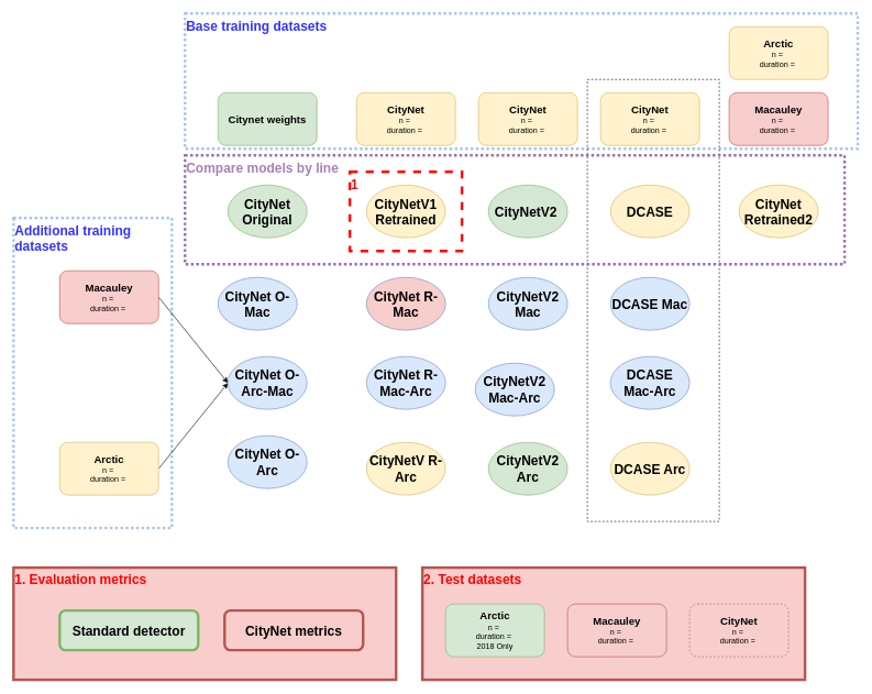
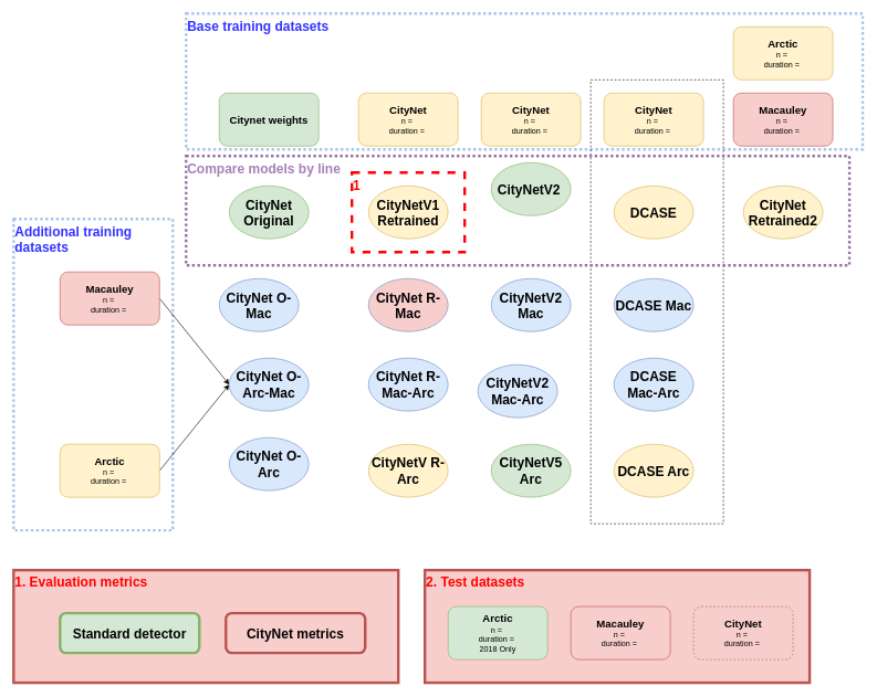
  <mxCell id="0" />
  <mxCell id="1" parent="0" />
  <mxCell id="2" value="&lt;b&gt;&lt;font style=&quot;font-size: 20px&quot; color=&quot;#3333ff&quot;&gt;Base training datasets&lt;/font&gt;&lt;/b&gt;" style="rounded=0;whiteSpace=wrap;html=1;dashed=1;strokeWidth=4;dashPattern=1 1;align=left;verticalAlign=top;fillColor=none;strokeColor=#A9C4EB;" vertex="1" parent="1"><mxGeometry x="280" y="20" width="1020" height="205" as="geometry" /></mxCell>
  <mxCell id="3" value="&lt;b&gt;&lt;font style=&quot;font-size: 20px&quot; color=&quot;#3333ff&quot;&gt;Additional training datasets&lt;/font&gt;&lt;/b&gt;" style="rounded=0;whiteSpace=wrap;html=1;dashed=1;strokeWidth=4;dashPattern=1 1;align=left;verticalAlign=top;fillColor=none;strokeColor=#A9C4EB;" vertex="1" parent="1"><mxGeometry x="20" y="330" width="240" height="470" as="geometry" /></mxCell>
  <mxCell id="4" value="&lt;b&gt;&lt;font style=&quot;font-size: 20px&quot; color=&quot;#ff0000&quot;&gt;1&lt;/font&gt;&lt;/b&gt;" style="rounded=0;whiteSpace=wrap;html=1;dashed=1;fillColor=none;strokeColor=#FF0000;strokeWidth=4;align=left;verticalAlign=top;" vertex="1" parent="1"><mxGeometry x="530" y="260" width="170" height="120" as="geometry" /></mxCell>
  <mxCell id="5" value="" style="rounded=0;whiteSpace=wrap;html=1;fillColor=none;dashed=1;" vertex="1" parent="1"><mxGeometry x="890" y="120" width="200" height="670" as="geometry" /></mxCell>
  <mxCell id="6" style="edgeStyle=none;rounded=0;orthogonalLoop=1;jettySize=auto;html=1;exitX=1;exitY=0.5;exitDx=0;exitDy=0;entryX=0;entryY=0.5;entryDx=0;entryDy=0;" edge="1" parent="1" source="7" target="19"><mxGeometry relative="1" as="geometry" /></mxCell>
  <mxCell id="7" value="&lt;b&gt;&lt;font style=&quot;font-size: 16px&quot;&gt;Macauley&lt;/font&gt;&lt;/b&gt;&lt;br&gt;n =&amp;nbsp;&lt;br&gt;duration =&amp;nbsp;" style="rounded=1;whiteSpace=wrap;html=1;fillColor=#f8cecc;strokeColor=#b85450;" vertex="1" parent="1"><mxGeometry x="90" y="410" width="150" height="80" as="geometry" /></mxCell>
  <mxCell id="8" value="&lt;b&gt;&lt;font style=&quot;font-size: 16px&quot;&gt;CityNet&lt;/font&gt;&lt;/b&gt;&lt;br&gt;n =&amp;nbsp;&lt;br&gt;duration =&amp;nbsp;" style="rounded=1;whiteSpace=wrap;html=1;fillColor=#fff2cc;strokeColor=#d6b656;" vertex="1" parent="1"><mxGeometry x="540" y="140" width="150" height="80" as="geometry" /></mxCell>
  <mxCell id="9" style="edgeStyle=none;rounded=0;orthogonalLoop=1;jettySize=auto;html=1;exitX=1;exitY=0.5;exitDx=0;exitDy=0;entryX=0;entryY=0.5;entryDx=0;entryDy=0;" edge="1" parent="1" source="10" target="19"><mxGeometry relative="1" as="geometry" /></mxCell>
  <mxCell id="10" value="&lt;b&gt;&lt;font style=&quot;font-size: 16px&quot;&gt;Arctic&lt;/font&gt;&lt;/b&gt;&lt;br&gt;n =&amp;nbsp;&lt;br&gt;duration =&amp;nbsp;" style="rounded=1;whiteSpace=wrap;html=1;fillColor=#fff2cc;strokeColor=#d6b656;" vertex="1" parent="1"><mxGeometry x="90" y="670" width="150" height="80" as="geometry" /></mxCell>
  <mxCell id="11" value="&lt;span style=&quot;font-size: 16px&quot;&gt;&lt;b&gt;Citynet weights&lt;/b&gt;&lt;/span&gt;" style="rounded=1;whiteSpace=wrap;html=1;fillColor=#d5e8d4;strokeColor=#82b366;" vertex="1" parent="1"><mxGeometry x="330" y="140" width="150" height="80" as="geometry" /></mxCell>
  <mxCell id="12" value="&lt;b&gt;&lt;font style=&quot;font-size: 20px&quot;&gt;CityNet Original&lt;/font&gt;&lt;/b&gt;" style="ellipse;whiteSpace=wrap;html=1;fillColor=#d5e8d4;strokeColor=#82b366;" vertex="1" parent="1"><mxGeometry x="345" y="280" width="120" height="80" as="geometry" /></mxCell>
  <mxCell id="13" value="&lt;b&gt;&lt;font style=&quot;font-size: 20px&quot;&gt;CityNetV1 Retrained&lt;br&gt;&lt;/font&gt;&lt;/b&gt;" style="ellipse;whiteSpace=wrap;html=1;fillColor=#fff2cc;strokeColor=#d6b656;" vertex="1" parent="1"><mxGeometry x="555" y="280" width="120" height="80" as="geometry" /></mxCell>
  <mxCell id="14" value="&lt;b&gt;&lt;font style=&quot;font-size: 20px&quot;&gt;CityNet R-Mac&lt;/font&gt;&lt;/b&gt;" style="ellipse;whiteSpace=wrap;html=1;fillColor=#f8cecc;strokeColor=#6c8ebf;" vertex="1" parent="1"><mxGeometry x="555" y="420" width="120" height="80" as="geometry" /></mxCell>
  <mxCell id="15" value="&lt;b&gt;&lt;font style=&quot;font-size: 20px&quot;&gt;CityNet O-Arc&lt;br&gt;&lt;/font&gt;&lt;/b&gt;" style="ellipse;whiteSpace=wrap;html=1;fillColor=#dae8fc;strokeColor=#6c8ebf;" vertex="1" parent="1"><mxGeometry x="345" y="660" width="120" height="80" as="geometry" /></mxCell>
  <mxCell id="16" value="&lt;b&gt;&lt;font style=&quot;font-size: 20px&quot;&gt;CityNet O-Mac&lt;/font&gt;&lt;/b&gt;" style="ellipse;whiteSpace=wrap;html=1;fillColor=#dae8fc;strokeColor=#6c8ebf;" vertex="1" parent="1"><mxGeometry x="330" y="420" width="120" height="80" as="geometry" /></mxCell>
  <mxCell id="17" value="&lt;b&gt;&lt;font style=&quot;font-size: 20px&quot;&gt;CityNetV R-Arc&lt;/font&gt;&lt;/b&gt;" style="ellipse;whiteSpace=wrap;html=1;fillColor=#fff2cc;strokeColor=#d6b656;" vertex="1" parent="1"><mxGeometry x="555" y="670" width="120" height="80" as="geometry" /></mxCell>
  <mxCell id="18" value="&lt;b&gt;&lt;font style=&quot;font-size: 20px&quot;&gt;CityNet R-Mac-Arc&lt;br&gt;&lt;/font&gt;&lt;/b&gt;" style="ellipse;whiteSpace=wrap;html=1;fillColor=#dae8fc;strokeColor=#6c8ebf;" vertex="1" parent="1"><mxGeometry x="555" y="540" width="120" height="80" as="geometry" /></mxCell>
  <mxCell id="19" value="&lt;b&gt;&lt;font style=&quot;font-size: 20px&quot;&gt;CityNet O-Arc-Mac&lt;br&gt;&lt;/font&gt;&lt;/b&gt;" style="ellipse;whiteSpace=wrap;html=1;fillColor=#dae8fc;strokeColor=#6c8ebf;" vertex="1" parent="1"><mxGeometry x="345" y="540" width="120" height="80" as="geometry" /></mxCell>
  <mxCell id="20" value="&lt;b&gt;&lt;font style=&quot;font-size: 16px&quot;&gt;CityNet&lt;/font&gt;&lt;/b&gt;&lt;br&gt;n =&amp;nbsp;&lt;br&gt;duration =&amp;nbsp;" style="rounded=1;whiteSpace=wrap;html=1;fillColor=#fff2cc;strokeColor=#d6b656;" vertex="1" parent="1"><mxGeometry x="725" y="140" width="150" height="80" as="geometry" /></mxCell>
- <mxCell id="21" value="&lt;b&gt;&lt;font style=&quot;font-size: 20px&quot;&gt;CityNetV2&amp;nbsp;&lt;br&gt;&lt;/font&gt;&lt;/b&gt;" style="ellipse;whiteSpace=wrap;html=1;fillColor=#d5e8d4;strokeColor=#82b366;" vertex="1" parent="1"><mxGeometry x="740" y="280" width="120" height="80" as="geometry" /></mxCell>
+ <mxCell id="21" value="&lt;b&gt;&lt;font style=&quot;font-size: 20px&quot;&gt;CityNetV2&amp;nbsp;&lt;br&gt;&lt;/font&gt;&lt;/b&gt;" style="ellipse;whiteSpace=wrap;html=1;fillColor=#d5e8d4;strokeColor=#82b366;" vertex="1" parent="1"><mxGeometry x="740" y="245" width="120" height="80" as="geometry" /></mxCell>
  <mxCell id="22" value="&lt;b&gt;&lt;font style=&quot;font-size: 20px&quot;&gt;CityNetV2 Mac&lt;/font&gt;&lt;/b&gt;" style="ellipse;whiteSpace=wrap;html=1;fillColor=#dae8fc;strokeColor=#6c8ebf;" vertex="1" parent="1"><mxGeometry x="740" y="420" width="120" height="80" as="geometry" /></mxCell>
- <mxCell id="23" value="&lt;b&gt;&lt;font style=&quot;font-size: 20px&quot;&gt;CityNetV2&lt;br&gt;Arc&lt;/font&gt;&lt;/b&gt;" style="ellipse;whiteSpace=wrap;html=1;fillColor=#d5e8d4;strokeColor=#82b366;" vertex="1" parent="1"><mxGeometry x="740" y="670" width="120" height="80" as="geometry" /></mxCell>
+ <mxCell id="23" value="&lt;b&gt;&lt;font style=&quot;font-size: 20px&quot;&gt;CityNetV5&lt;br&gt;Arc&lt;/font&gt;&lt;/b&gt;" style="ellipse;whiteSpace=wrap;html=1;fillColor=#d5e8d4;strokeColor=#82b366;" vertex="1" parent="1"><mxGeometry x="740" y="670" width="120" height="80" as="geometry" /></mxCell>
  <mxCell id="24" value="&lt;b&gt;&lt;font style=&quot;font-size: 20px&quot;&gt;CityNetV2 Mac-Arc&lt;br&gt;&lt;/font&gt;&lt;/b&gt;" style="ellipse;whiteSpace=wrap;html=1;fillColor=#dae8fc;strokeColor=#6c8ebf;" vertex="1" parent="1"><mxGeometry x="720" y="550" width="120" height="80" as="geometry" /></mxCell>
  <mxCell id="25" value="&lt;b&gt;&lt;font style=&quot;font-size: 16px&quot;&gt;CityNet&lt;/font&gt;&lt;/b&gt;&lt;br&gt;n =&amp;nbsp;&lt;br&gt;duration =&amp;nbsp;" style="rounded=1;whiteSpace=wrap;html=1;fillColor=#fff2cc;strokeColor=#d6b656;" vertex="1" parent="1"><mxGeometry x="910" y="140" width="150" height="80" as="geometry" /></mxCell>
  <mxCell id="26" value="&lt;b&gt;&lt;font style=&quot;font-size: 20px&quot;&gt;DCASE&lt;br&gt;&lt;/font&gt;&lt;/b&gt;" style="ellipse;whiteSpace=wrap;html=1;fillColor=#fff2cc;strokeColor=#d6b656;" vertex="1" parent="1"><mxGeometry x="925" y="280" width="120" height="80" as="geometry" /></mxCell>
  <mxCell id="27" value="&lt;b&gt;&lt;font style=&quot;font-size: 20px&quot;&gt;DCASE Mac&lt;/font&gt;&lt;/b&gt;" style="ellipse;whiteSpace=wrap;html=1;fillColor=#dae8fc;strokeColor=#6c8ebf;" vertex="1" parent="1"><mxGeometry x="925" y="420" width="120" height="80" as="geometry" /></mxCell>
  <mxCell id="28" value="&lt;b&gt;&lt;font style=&quot;font-size: 20px&quot;&gt;DCASE Arc&lt;/font&gt;&lt;/b&gt;" style="ellipse;whiteSpace=wrap;html=1;fillColor=#fff2cc;strokeColor=#d6b656;" vertex="1" parent="1"><mxGeometry x="925" y="670" width="120" height="80" as="geometry" /></mxCell>
  <mxCell id="29" value="&lt;b&gt;&lt;font style=&quot;font-size: 20px&quot;&gt;DCASE Mac-Arc&lt;br&gt;&lt;/font&gt;&lt;/b&gt;" style="ellipse;whiteSpace=wrap;html=1;fillColor=#dae8fc;strokeColor=#6c8ebf;" vertex="1" parent="1"><mxGeometry x="925" y="540" width="120" height="80" as="geometry" /></mxCell>
  <mxCell id="30" value="&lt;b&gt;&lt;font style=&quot;font-size: 20px&quot; color=&quot;#a680b8&quot;&gt;Compare models by line&lt;/font&gt;&lt;/b&gt;" style="rounded=0;whiteSpace=wrap;html=1;dashed=1;strokeColor=#9673a6;strokeWidth=4;dashPattern=1 1;fillColor=none;align=left;verticalAlign=top;" vertex="1" parent="1"><mxGeometry x="280" y="235" width="1000" height="165" as="geometry" /></mxCell>
  <mxCell id="31" value="&lt;b&gt;&lt;font style=&quot;font-size: 20px&quot;&gt;CityNet Retrained2&lt;br&gt;&lt;/font&gt;&lt;/b&gt;" style="ellipse;whiteSpace=wrap;html=1;fillColor=#fff2cc;strokeColor=#d6b656;" vertex="1" parent="1"><mxGeometry x="1120" y="280" width="120" height="80" as="geometry" /></mxCell>
  <mxCell id="32" value="&lt;b&gt;&lt;font style=&quot;font-size: 16px&quot;&gt;Macauley&lt;/font&gt;&lt;/b&gt;&lt;br&gt;n =&amp;nbsp;&lt;br&gt;duration =&amp;nbsp;" style="rounded=1;whiteSpace=wrap;html=1;fillColor=#f8cecc;strokeColor=#b85450;" vertex="1" parent="1"><mxGeometry x="1105" y="140" width="150" height="80" as="geometry" /></mxCell>
  <mxCell id="33" value="&lt;b&gt;&lt;font style=&quot;font-size: 16px&quot;&gt;Arctic&lt;/font&gt;&lt;/b&gt;&lt;br&gt;n =&amp;nbsp;&lt;br&gt;duration =&amp;nbsp;" style="rounded=1;whiteSpace=wrap;html=1;fillColor=#fff2cc;strokeColor=#d6b656;" vertex="1" parent="1"><mxGeometry x="1105" y="40" width="150" height="80" as="geometry" /></mxCell>
  <mxCell id="34" value="&lt;b&gt;&lt;font style=&quot;font-size: 20px&quot; color=&quot;#ff0000&quot;&gt;1. Evaluation metrics&lt;/font&gt;&lt;/b&gt;" style="rounded=0;whiteSpace=wrap;html=1;strokeWidth=4;align=left;verticalAlign=top;fillColor=#f8cecc;strokeColor=#b85450;" vertex="1" parent="1"><mxGeometry x="20" y="860" width="580" height="170" as="geometry" /></mxCell>
  <mxCell id="35" value="&lt;b&gt;&lt;font style=&quot;font-size: 20px&quot;&gt;Standard detector&lt;/font&gt;&lt;/b&gt;" style="rounded=1;whiteSpace=wrap;html=1;strokeColor=#82b366;strokeWidth=4;fillColor=#d5e8d4;" vertex="1" parent="1"><mxGeometry x="90" y="925" width="210" height="60" as="geometry" /></mxCell>
  <mxCell id="36" value="&lt;b&gt;&lt;font style=&quot;font-size: 20px&quot;&gt;CityNet metrics&lt;/font&gt;&lt;/b&gt;" style="rounded=1;whiteSpace=wrap;html=1;strokeColor=#b85450;strokeWidth=4;fillColor=#f8cecc;" vertex="1" parent="1"><mxGeometry x="340" y="925" width="210" height="60" as="geometry" /></mxCell>
  <mxCell id="37" value="&lt;b&gt;&lt;font style=&quot;font-size: 20px&quot; color=&quot;#ff0000&quot;&gt;2. Test datasets&lt;/font&gt;&lt;/b&gt;" style="rounded=0;whiteSpace=wrap;html=1;strokeWidth=4;align=left;verticalAlign=top;fillColor=#f8cecc;strokeColor=#b85450;" vertex="1" parent="1"><mxGeometry x="640" y="860" width="580" height="170" as="geometry" /></mxCell>
  <mxCell id="38" value="&lt;b&gt;&lt;font style=&quot;font-size: 16px&quot;&gt;Arctic&lt;/font&gt;&lt;/b&gt;&lt;br&gt;n =&amp;nbsp;&lt;br&gt;duration =&amp;nbsp;&lt;br&gt;2018 Only" style="rounded=1;whiteSpace=wrap;html=1;fillColor=#d5e8d4;strokeColor=#82b366;" vertex="1" parent="1"><mxGeometry x="675" y="915" width="150" height="80" as="geometry" /></mxCell>
  <mxCell id="39" value="&lt;b&gt;&lt;font style=&quot;font-size: 16px&quot;&gt;Macauley&lt;/font&gt;&lt;/b&gt;&lt;br&gt;n =&amp;nbsp;&lt;br&gt;duration =&amp;nbsp;" style="rounded=1;whiteSpace=wrap;html=1;fillColor=#f8cecc;strokeColor=#b85450;" vertex="1" parent="1"><mxGeometry x="860" y="915" width="150" height="80" as="geometry" /></mxCell>
  <mxCell id="40" value="&lt;b&gt;&lt;font style=&quot;font-size: 16px&quot;&gt;CityNet&lt;/font&gt;&lt;/b&gt;&lt;br&gt;n =&amp;nbsp;&lt;br&gt;duration =&amp;nbsp;" style="rounded=1;whiteSpace=wrap;html=1;fillColor=#f8cecc;strokeColor=#b85450;dashed=1;" vertex="1" parent="1"><mxGeometry x="1045" y="915" width="150" height="80" as="geometry" /></mxCell>
